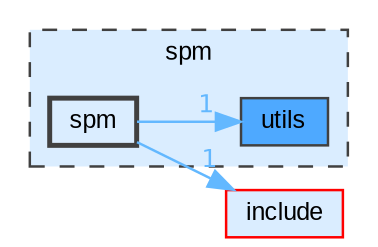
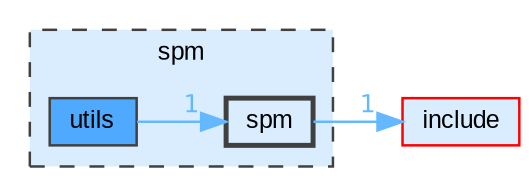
  digraph {
    compound=true
    fontname="Liberation Sans"
    rankdir=LR
    node [color=grey25 fillcolor="#daedff" fontname="Liberation Sans" fontsize=10 shape=box style=filled]
    edge [color=steelblue1 fontcolor=steelblue1 fontname="Liberation Sans" fontsize=10 headlabel=1 labeldistance=1.5 labelfontname=Helvetica labelfontsize=10]
    n1 [fillcolor="#4ea9ff" height=0.2 label=utils width=0.4]
    n2 [height=0.2 label=spm style="filled,bold" width=0.4]
    n3 [color=red height=0.2 label=include width=0.4]
    subgraph cluster_1 {
      bgcolor="#daedff"
      fontsize=10
      label=spm
      pencolor=grey25
      style="filled,dashed"
      n1
      n2
    }
-   n2 -> n1
+   n1 -> n2
    n2 -> n3
  }
